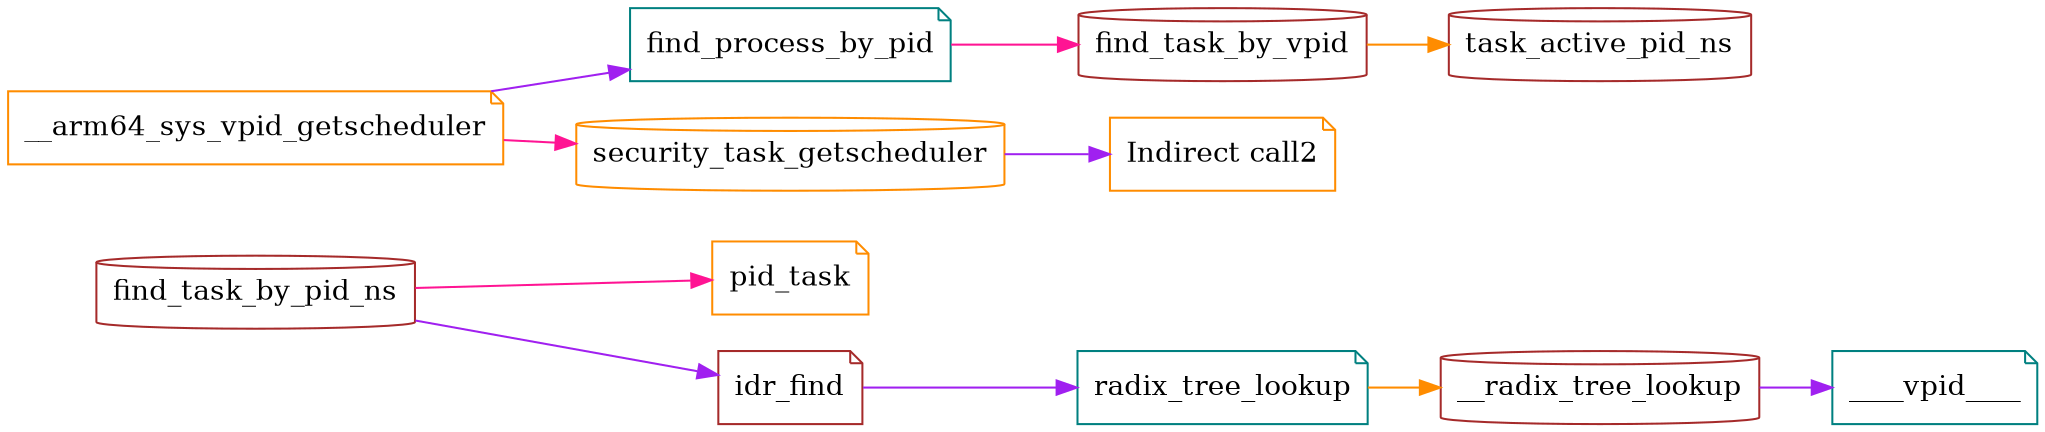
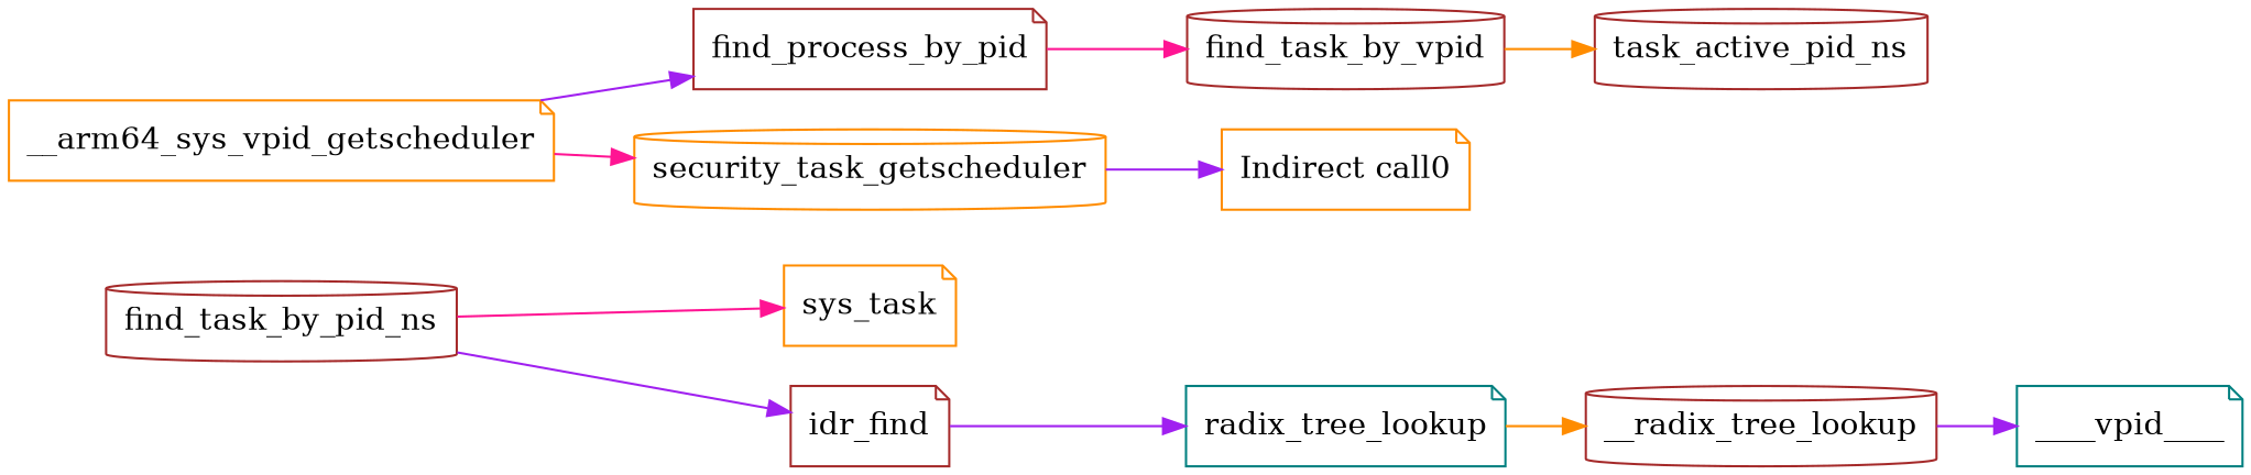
  digraph {
    rankdir=LR
    node [color=brown shape=note]
    edge [color=purple]
    n1 [color=teal label=____vpid____]
    task_active_pid_ns [shape=cylinder]
    find_task_by_pid_ns [shape=cylinder]
-   pid_task [color=darkorange]
+   pid_task [color=darkorange label=sys_task]
    idr_find
    radix_tree_lookup [color=teal]
-   find_process_by_pid [color=teal]
+   find_process_by_pid
    find_task_by_vpid [shape=cylinder]
    __radix_tree_lookup [shape=cylinder]
    security_task_getscheduler [color=darkorange shape=cylinder]
-   "Indirect call0" [color=darkorange label="Indirect call2"]
+   "Indirect call0" [color=darkorange]
    n12 [color=darkorange label=__arm64_sys_vpid_getscheduler]
    find_task_by_pid_ns -> pid_task [color=deeppink]
    find_task_by_pid_ns -> idr_find
    idr_find -> radix_tree_lookup
    radix_tree_lookup -> __radix_tree_lookup [color=darkorange]
    find_process_by_pid -> find_task_by_vpid [color=deeppink]
    find_task_by_vpid -> task_active_pid_ns [color=darkorange]
    __radix_tree_lookup -> n1
    security_task_getscheduler -> "Indirect call0"
    n12 -> find_process_by_pid
    n12 -> security_task_getscheduler [color=deeppink]
  }
